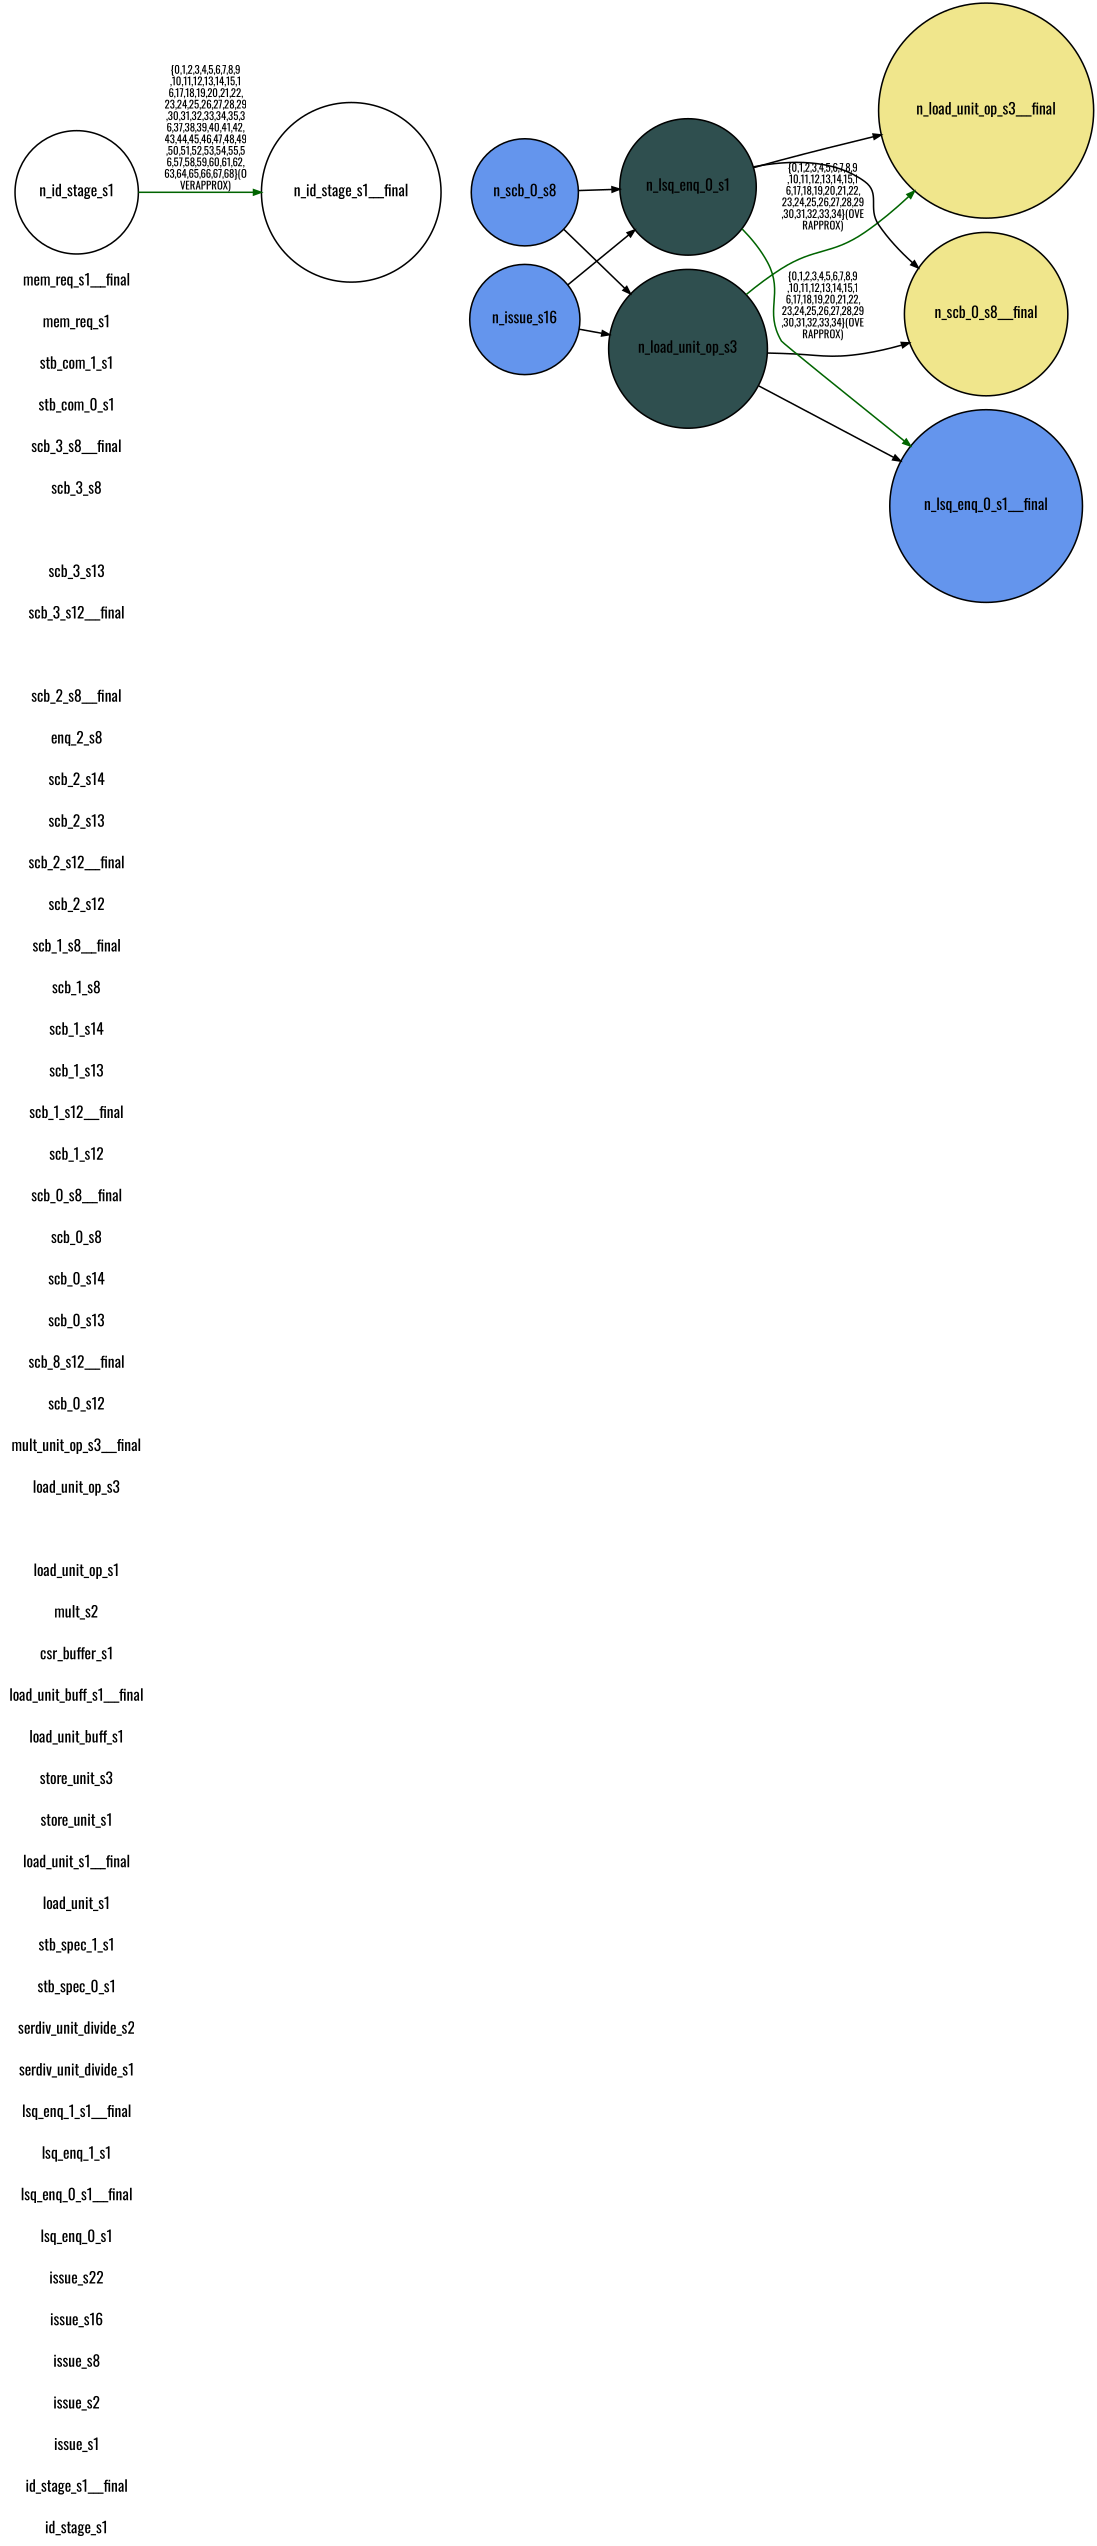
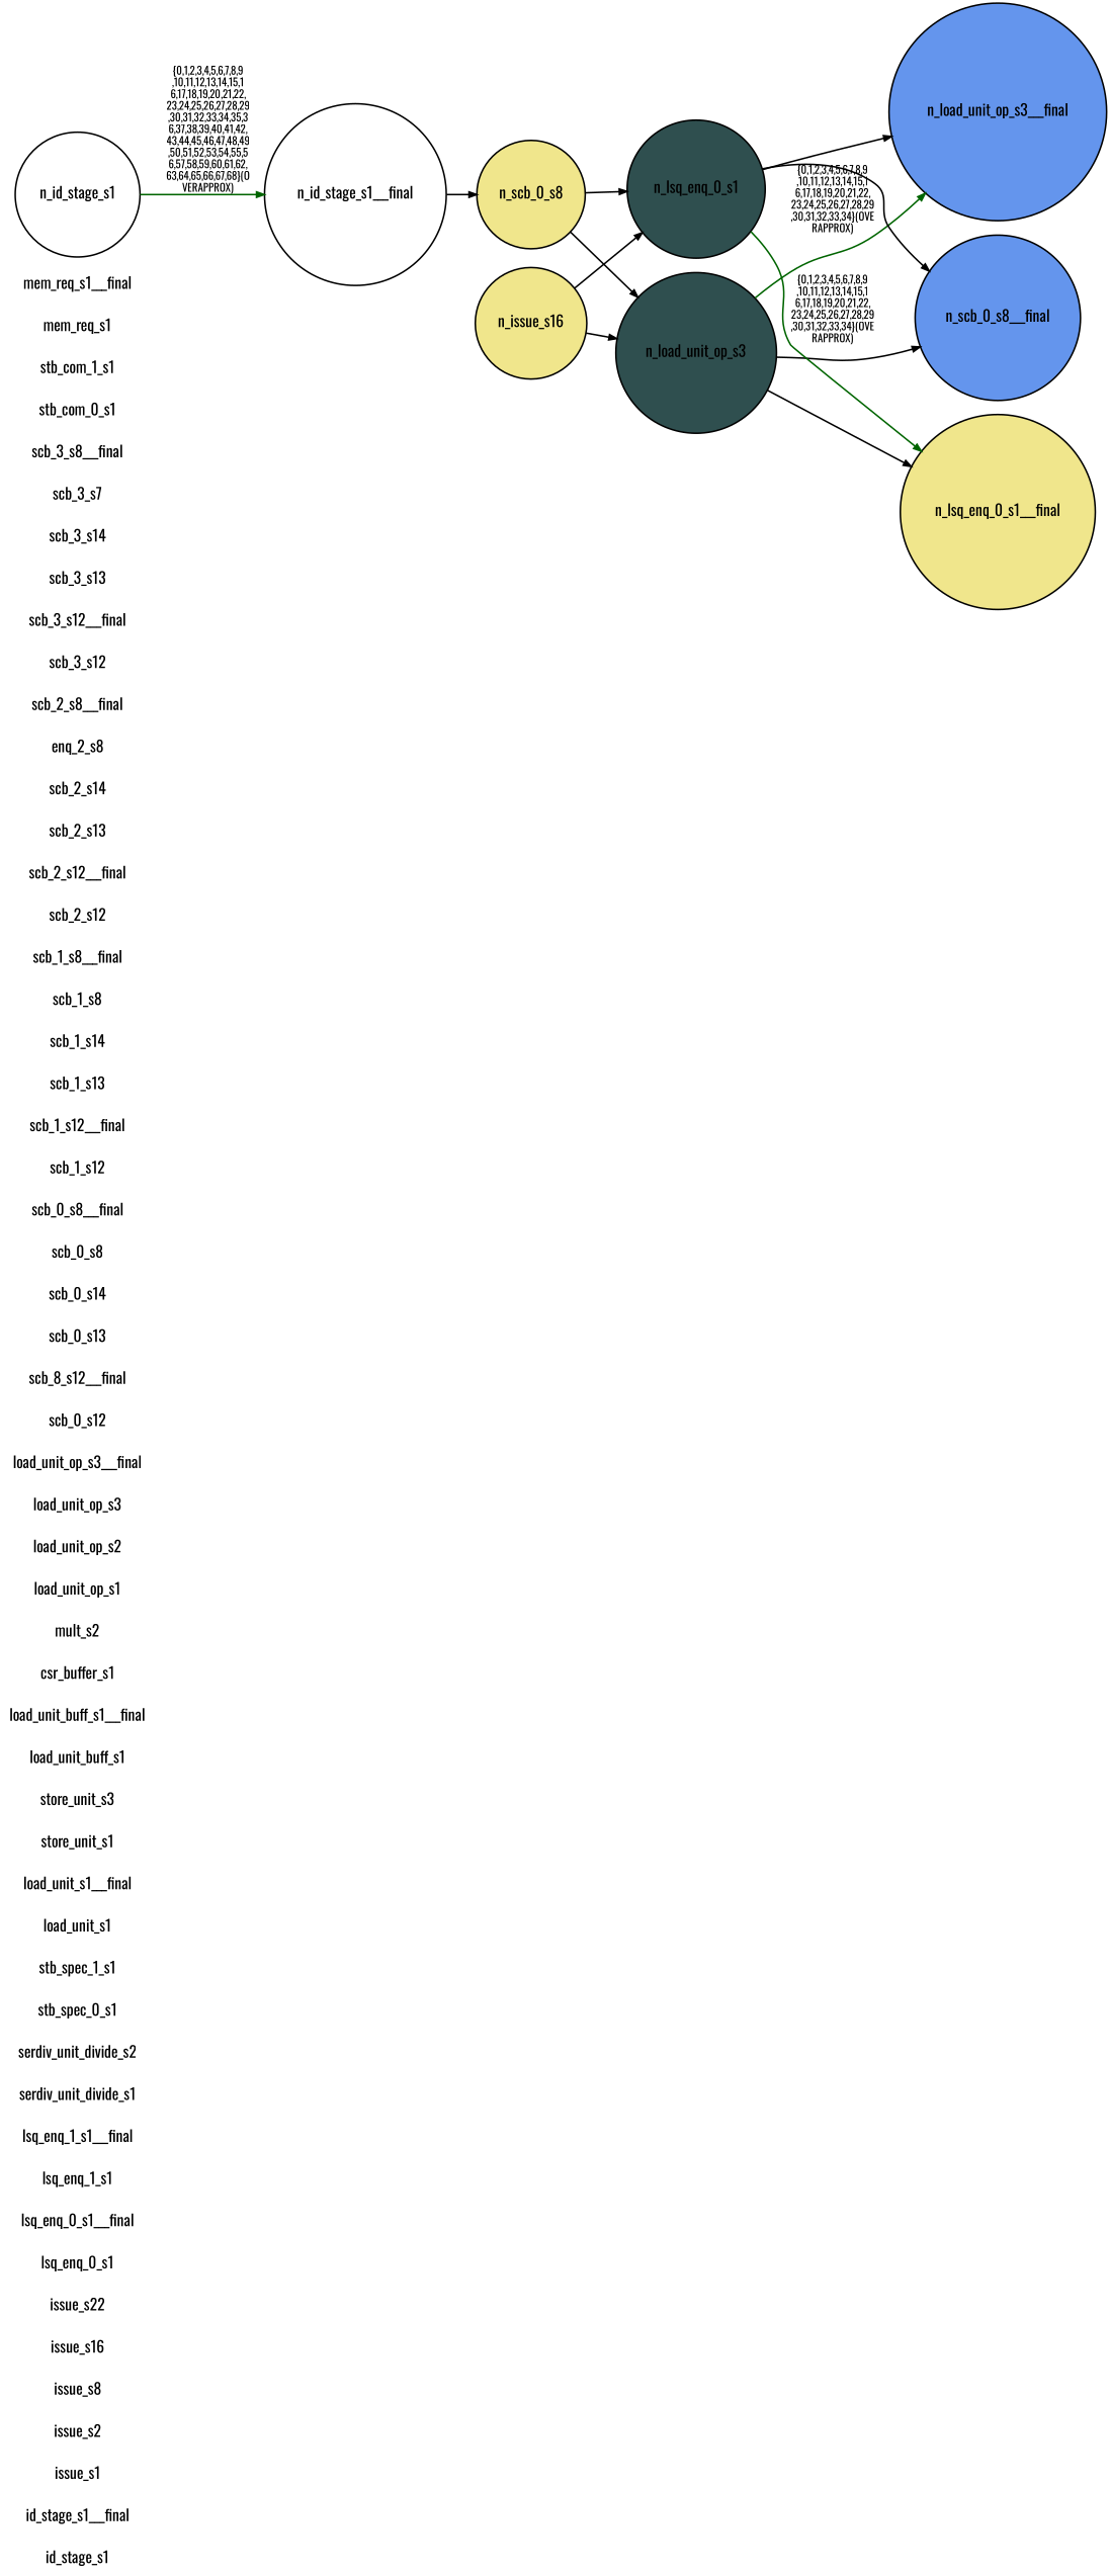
  digraph {
    fontname=Oswald
    rankdir=LR
    splines=true
    node [fontname=Oswald fontsize=20 penwidth=2 shape=none]
    edge [color=black fontname=Oswald penwidth=2]
    n1 [label=id_stage_s1]
    n2 [label=id_stage_s1___final]
    n3 [label=issue_s1]
    n4 [label=issue_s2]
    n5 [label=issue_s8]
    n6 [label=issue_s16]
    n7 [label=issue_s22]
    n8 [label=lsq_enq_0_s1]
    n9 [label=lsq_enq_0_s1___final]
    n10 [label=lsq_enq_1_s1]
    n11 [label=lsq_enq_1_s1___final]
    n12 [label=serdiv_unit_divide_s1]
    n13 [label=serdiv_unit_divide_s2]
    n14 [label=stb_spec_0_s1]
    n15 [label=stb_spec_1_s1]
    n16 [label=load_unit_s1]
    n17 [label=load_unit_s1___final]
    n18 [label=store_unit_s1]
    n19 [label=store_unit_s3]
    n20 [label=load_unit_buff_s1]
    n21 [label=load_unit_buff_s1___final]
    n22 [label=csr_buffer_s1]
    n23 [label=mult_s2]
    n24 [label=load_unit_op_s1]
+   n25 [label=load_unit_op_s2]
    n26 [label=load_unit_op_s3]
-   n27 [label=mult_unit_op_s3___final]
+   n27 [label=load_unit_op_s3___final]
    n28 [label=scb_0_s12]
    n29 [label=scb_8_s12___final]
    n30 [label=scb_0_s13]
    n31 [label=scb_0_s14]
    n32 [label=scb_0_s8]
    n33 [label=scb_0_s8___final]
    n34 [label=scb_1_s12]
    n35 [label=scb_1_s12___final]
    n36 [label=scb_1_s13]
    n37 [label=scb_1_s14]
    n38 [label=scb_1_s8]
    n39 [label=scb_1_s8___final]
    n40 [label=scb_2_s12]
    n41 [label=scb_2_s12___final]
    n42 [label=scb_2_s13]
    n43 [label=scb_2_s14]
    n44 [label=enq_2_s8]
    n45 [label=scb_2_s8___final]
+   n46 [label=scb_3_s12]
    n47 [label=scb_3_s12___final]
    n48 [label=scb_3_s13]
-   n50 [label=scb_3_s8]
+   n49 [label=scb_3_s14]
+   n50 [label=scb_3_s7]
    n51 [label=scb_3_s8___final]
    n52 [label=stb_com_0_s1]
    n53 [label=stb_com_1_s1]
    n54 [label=mem_req_s1]
    n55 [label=mem_req_s1___final]
    n_id_stage_s1 [shape=circle]
    n_id_stage_s1___final [shape=circle]
-   n_scb_0_s8 [color=black fillcolor="#6495ED" shape=circle style=filled]
-   n_issue_s16 [color=black fillcolor="#6495ED" shape=circle style=filled]
+   n_scb_0_s8 [color=black fillcolor="#F0E68C" shape=circle style=filled]
+   n_issue_s16 [color=black fillcolor="#F0E68C" shape=circle style=filled]
    n_load_unit_op_s3 [color=black fillcolor="#2F4F4F" shape=circle style=filled]
    n_lsq_enq_0_s1 [color=black fillcolor="#2F4F4F" shape=circle style=filled]
-   n_scb_0_s8___final [color=black fillcolor="#F0E68C" shape=circle style=filled]
-   n_load_unit_op_s3___final [color=black fillcolor="#F0E68C" shape=circle style=filled]
-   n_lsq_enq_0_s1___final [color=black fillcolor="#6495ED" shape=circle style=filled]
+   n_scb_0_s8___final [color=black fillcolor="#6495ED" shape=circle style=filled]
+   n_load_unit_op_s3___final [color=black fillcolor="#6495ED" shape=circle style=filled]
+   n_lsq_enq_0_s1___final [color=black fillcolor="#F0E68C" shape=circle style=filled]
    n_id_stage_s1 -> n_id_stage_s1___final [color="#006400" label="{0,1,2,3,4,5,6,7,8,9\n,10,11,12,13,14,15,1\n6,17,18,19,20,21,22,\n23,24,25,26,27,28,29\n,30,31,32,33,34,35,3\n6,37,38,39,40,41,42,\n43,44,45,46,47,48,49\n,50,51,52,53,54,55,5\n6,57,58,59,60,61,62,\n63,64,65,66,67,68}(O\nVERAPPROX)"]
+   n_id_stage_s1___final -> n_scb_0_s8
    n_scb_0_s8 -> n_load_unit_op_s3
    n_scb_0_s8 -> n_lsq_enq_0_s1
    n_issue_s16 -> n_load_unit_op_s3
    n_issue_s16 -> n_lsq_enq_0_s1
    n_load_unit_op_s3 -> n_scb_0_s8___final
    n_load_unit_op_s3 -> n_load_unit_op_s3___final [color="#006400" label="{0,1,2,3,4,5,6,7,8,9\n,10,11,12,13,14,15,1\n6,17,18,19,20,21,22,\n23,24,25,26,27,28,29\n,30,31,32,33,34}(OVE\nRAPPROX)"]
    n_load_unit_op_s3 -> n_lsq_enq_0_s1___final
    n_lsq_enq_0_s1 -> n_scb_0_s8___final
    n_lsq_enq_0_s1 -> n_load_unit_op_s3___final
    n_lsq_enq_0_s1 -> n_lsq_enq_0_s1___final [color="#006400" label="{0,1,2,3,4,5,6,7,8,9\n,10,11,12,13,14,15,1\n6,17,18,19,20,21,22,\n23,24,25,26,27,28,29\n,30,31,32,33,34}(OVE\nRAPPROX)"]
  }
